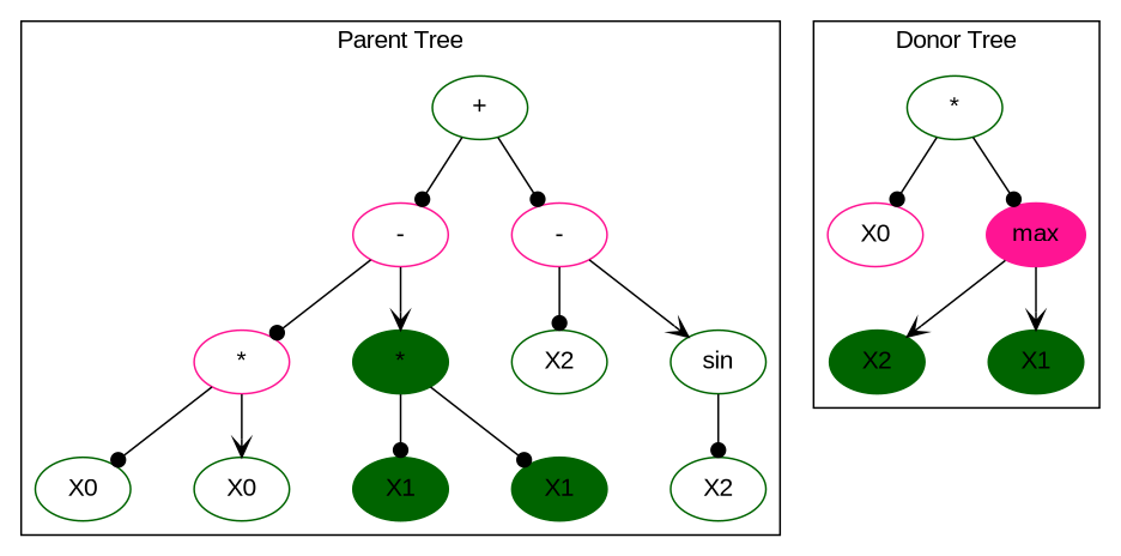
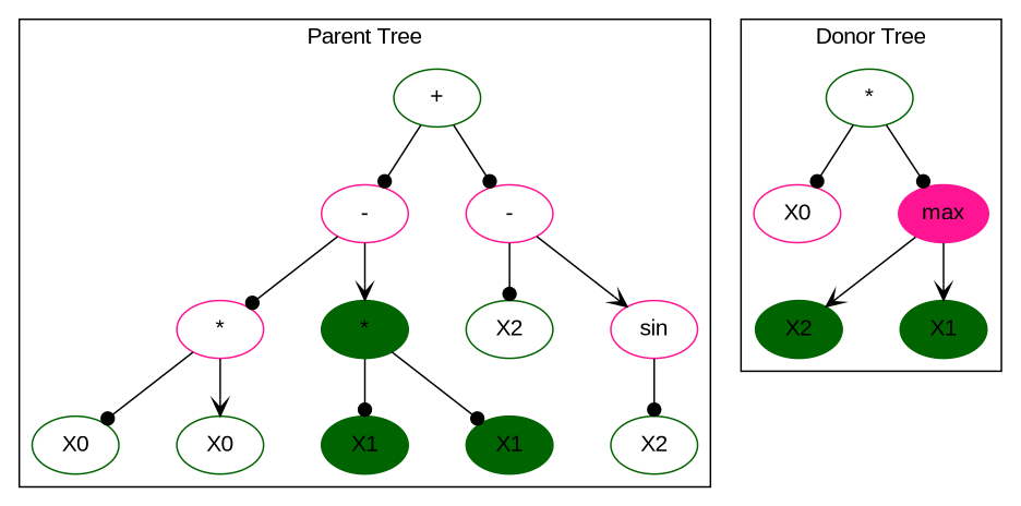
  digraph {
    compound=true
    nodesep=0.5
    fontname="Liberation Sans"
    node [color=darkgreen fontname="Liberation Sans"]
    edge [arrowhead=dot fontname="Liberation Sans"]
    n1 [label="+"]
    n2 [label="-" color=deeppink]
    n3 [label="-" color=deeppink]
    n4 [label="*" color=deeppink]
    n5 [label="*" style=filled]
    n6 [label=X2]
-   n7 [label=sin]
+   n7 [label=sin color=deeppink]
    n8 [label=X0]
    n9 [label=X0]
    n10 [label=X1 style=filled]
    n11 [label=X1 style=filled]
    n12 [label=X2]
    n13 [label="*"]
    n14 [label=X0 color=deeppink]
    n15 [label=max style=filled color=deeppink]
    n16 [label=X2 style=filled]
    n17 [label=X1 style=filled]
    subgraph cluster_1 {
      label="Parent Tree"
      rank=Same
      n1
      n2
      n3
      n4
      n5
      n6
      n7
      n8
      n9
      n10
      n11
      n12
    }
    subgraph cluster_2 {
      label="Donor Tree"
      n13
      n14
      n15
      n16
      n17
    }
    n1 -> n2
    n1 -> n3
    n2 -> n4
    n2 -> n5 [arrowhead=vee]
    n3 -> n6
    n3 -> n7 [arrowhead=vee]
    n4 -> n8
    n4 -> n9 [arrowhead=vee]
    n5 -> n10
    n5 -> n11
    n7 -> n12
    n13 -> n14
    n13 -> n15
    n15 -> n16 [arrowhead=vee]
    n15 -> n17 [arrowhead=vee]
  }
